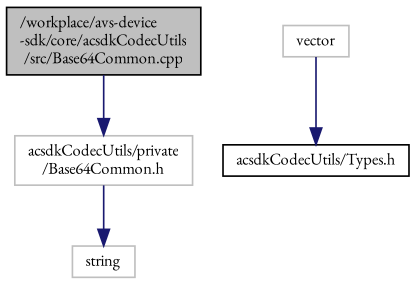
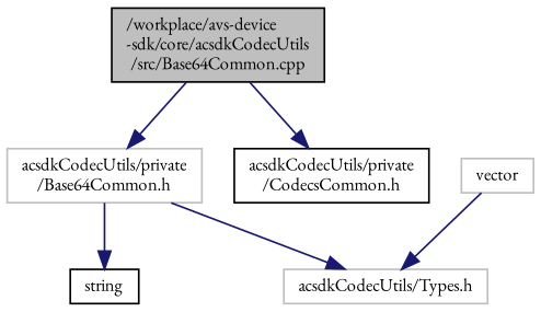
  digraph {
    fontname="EB Garamond"
    node [color=black fillcolor=white fontname="EB Garamond" fontsize=10 shape=record style=filled]
    edge [color=midnightblue fontname="EB Garamond" fontsize=10 labelfontname=Helvetica labelfontsize=10 style=solid]
    n1 [fillcolor=grey75 fontcolor=black height=0.2 label="/workplace/avs-device\l-sdk/core/acsdkCodecUtils\l/src/Base64Common.cpp" width=0.4]
    n2 [color=grey75 height=0.2 label="acsdkCodecUtils/private\l/Base64Common.h" width=0.4]
-   n4 [color=grey75 height=0.2 label=string width=0.4]
-   n5 [height=0.2 label="acsdkCodecUtils/Types.h" width=0.4]
+   n3 [height=0.2 label="acsdkCodecUtils/private\l/CodecsCommon.h" width=0.4]
+   n4 [height=0.2 label=string width=0.4]
+   n5 [color=grey75 height=0.2 label="acsdkCodecUtils/Types.h" width=0.4]
    n6 [color=grey75 height=0.2 label=vector width=0.4]
    n1 -> n2
+   n1 -> n3
    n2 -> n4
+   n2 -> n5
    n6 -> n5
  }
